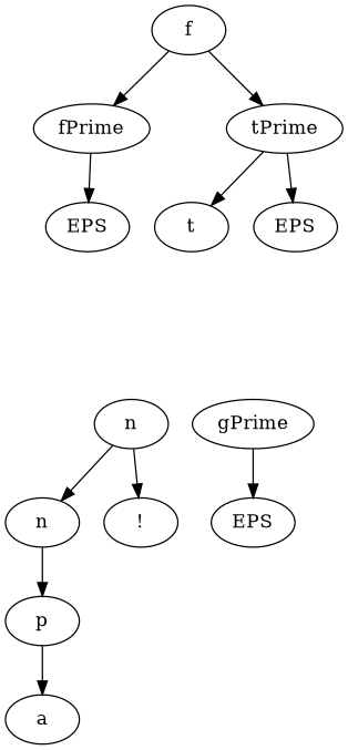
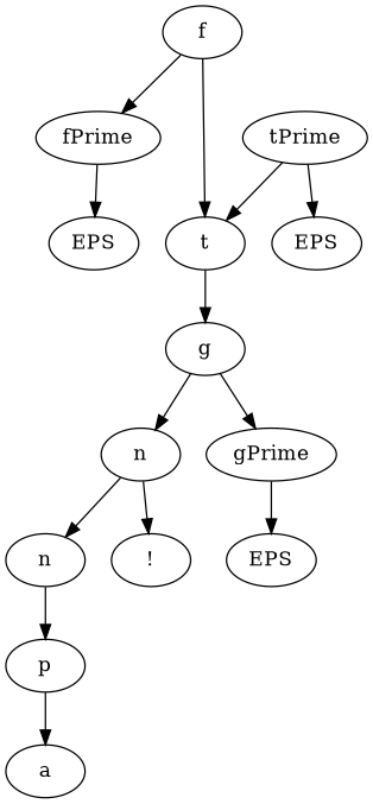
  digraph {
    n1 [label=f]
    n2 [label=t]
    n3 [label=fPrime]
+   n4 [label=g]
    n5 [label=EPS]
    n6 [label=n]
    n7 [label=gPrime]
    n8 [label=tPrime]
    n9 [label=EPS]
    n10 [label="!"]
    n11 [label=n]
    n12 [label=EPS]
    n13 [label=p]
    n14 [label=a]
-   n1 -> n8
+   n1 -> n2
    n1 -> n3
+   n2 -> n4
    n3 -> n5
+   n4 -> n6
+   n4 -> n7
    n6 -> n10
    n6 -> n11
    n7 -> n12
    n8 -> n2
    n8 -> n9
    n11 -> n13
    n13 -> n14
  }
